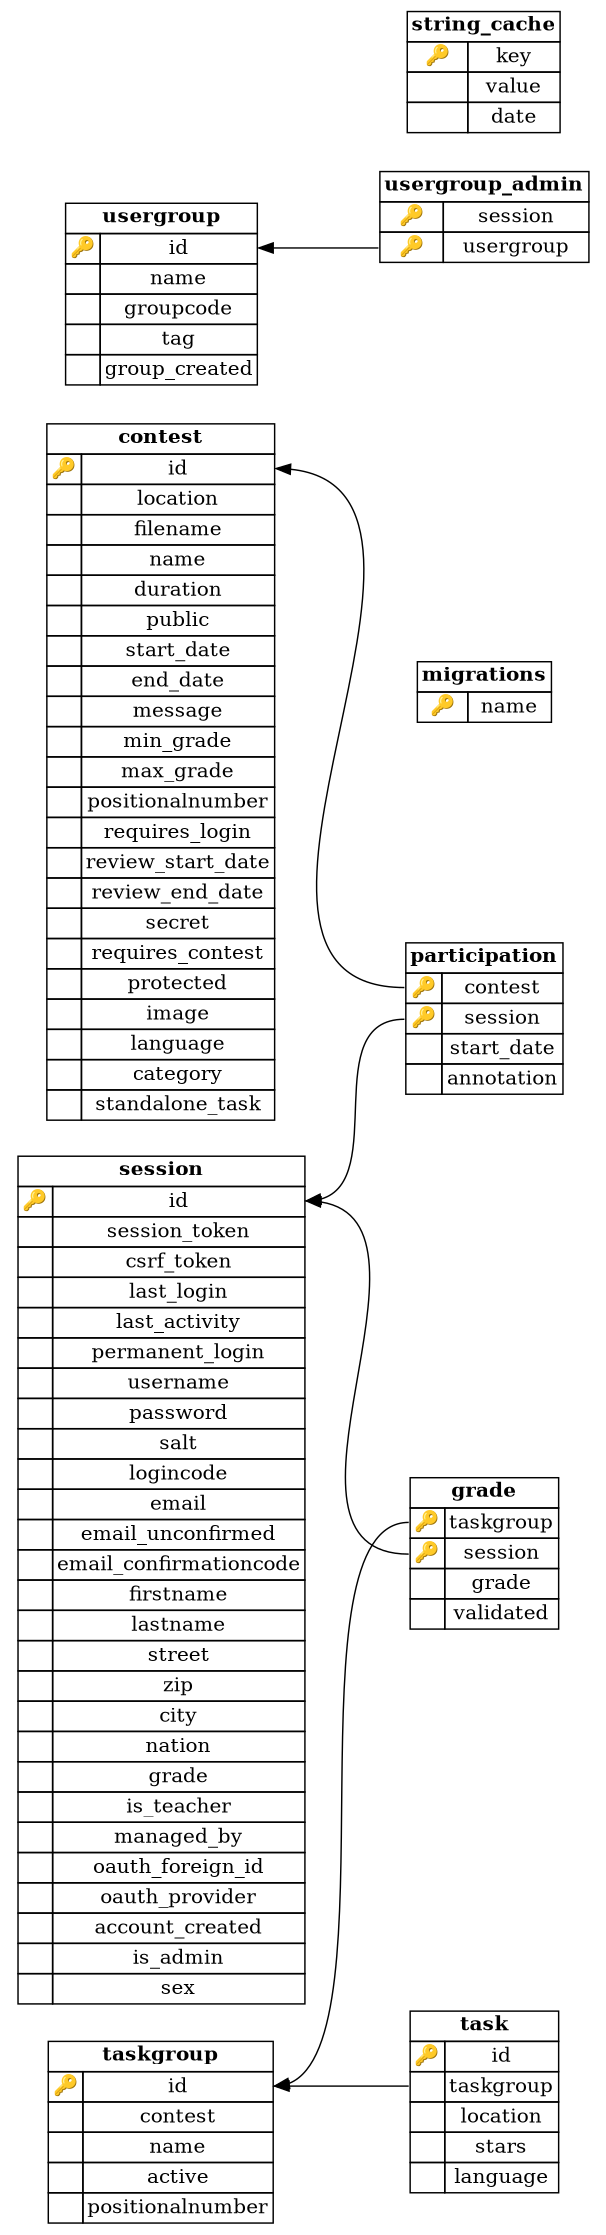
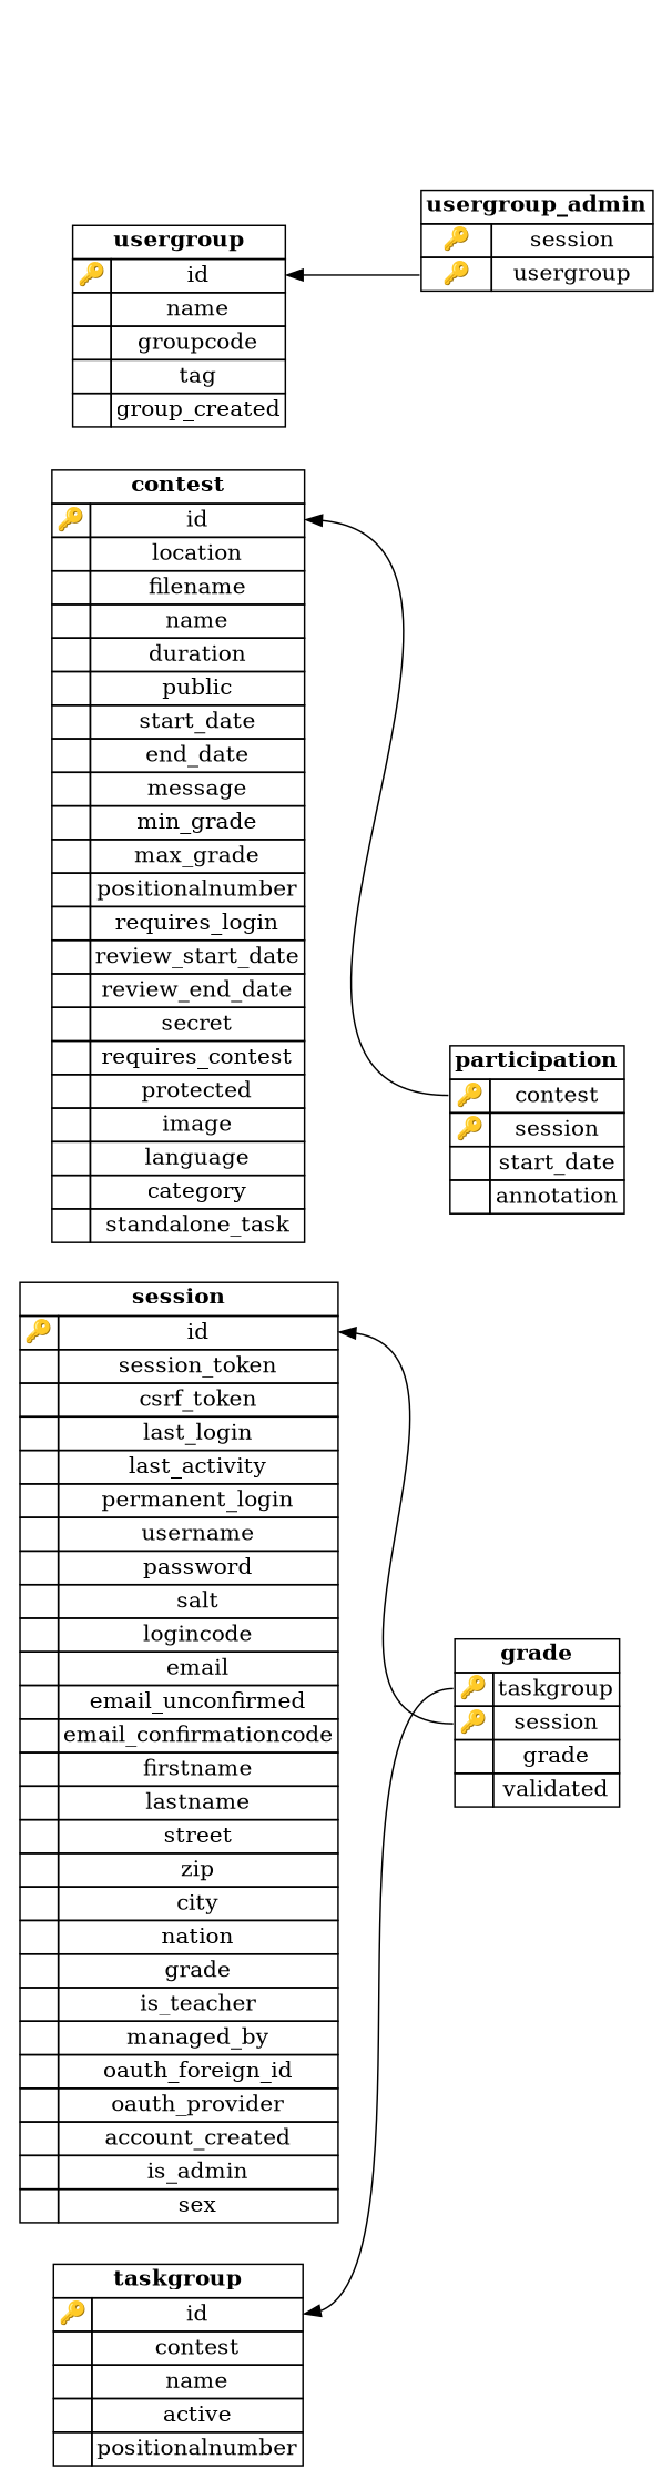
  digraph {
    rankdir=RL
    node [shape=none]
    edge [headport="id_from:e" tailport="session_to:w"]
    n1 [label=<             <TABLE BORDER="0" CELLSPACING="0" CELLBORDER="1">                 <TR>                     <TD COLSPAN="2"><B>contest</B></TD>                 </TR>                              <TR>                     <TD PORT="id_to">🔑</TD>                     <TD PORT="id_from">id</TD>                 </TR>                               <TR>                     <TD PORT="location_to">&nbsp;</TD>                     <TD PORT="location_from">location</TD>                 </TR>                               <TR>                     <TD PORT="filename_to">&nbsp;</TD>                     <TD PORT="filename_from">filename</TD>                 </TR>                               <TR>                     <TD PORT="name_to">&nbsp;</TD>                     <TD PORT="name_from">name</TD>                 </TR>                               <TR>                     <TD PORT="duration_to">&nbsp;</TD>                     <TD PORT="duration_from">duration</TD>                 </TR>                               <TR>                     <TD PORT="public_to">&nbsp;</TD>                     <TD PORT="public_from">public</TD>                 </TR>                               <TR>                     <TD PORT="start_date_to">&nbsp;</TD>                     <TD PORT="start_date_from">start_date</TD>                 </TR>                               <TR>                     <TD PORT="end_date_to">&nbsp;</TD>                     <TD PORT="end_date_from">end_date</TD>                 </TR>                               <TR>                     <TD PORT="message_to">&nbsp;</TD>                     <TD PORT="message_from">message</TD>                 </TR>                               <TR>                     <TD PORT="min_grade_to">&nbsp;</TD>                     <TD PORT="min_grade_from">min_grade</TD>                 </TR>                               <TR>                     <TD PORT="max_grade_to">&nbsp;</TD>                     <TD PORT="max_grade_from">max_grade</TD>                 </TR>                               <TR>                     <TD PORT="positionalnumber_to">&nbsp;</TD>                     <TD PORT="positionalnumber_from">positionalnumber</TD>                 </TR>                               <TR>                     <TD PORT="requires_login_to">&nbsp;</TD>                     <TD PORT="requires_login_from">requires_login</TD>                 </TR>                               <TR>                     <TD PORT="review_start_date_to">&nbsp;</TD>                     <TD PORT="review_start_date_from">review_start_date</TD>                 </TR>                               <TR>                     <TD PORT="review_end_date_to">&nbsp;</TD>                     <TD PORT="review_end_date_from">review_end_date</TD>                 </TR>                               <TR>                     <TD PORT="secret_to">&nbsp;</TD>                     <TD PORT="secret_from">secret</TD>                 </TR>                               <TR>                     <TD PORT="requires_contest_to">&nbsp;</TD>                     <TD PORT="requires_contest_from">requires_contest</TD>                 </TR>                               <TR>                     <TD PORT="protected_to">&nbsp;</TD>                     <TD PORT="protected_from">protected</TD>                 </TR>                               <TR>                     <TD PORT="image_to">&nbsp;</TD>                     <TD PORT="image_from">image</TD>                 </TR>                               <TR>                     <TD PORT="language_to">&nbsp;</TD>                     <TD PORT="language_from">language</TD>                 </TR>                               <TR>                     <TD PORT="category_to">&nbsp;</TD>                     <TD PORT="category_from">category</TD>                 </TR>                               <TR>                     <TD PORT="standalone_task_to">&nbsp;</TD>                     <TD PORT="standalone_task_from">standalone_task</TD>                 </TR>                          </TABLE>         >]
    n2 [label=<             <TABLE BORDER="0" CELLSPACING="0" CELLBORDER="1">                 <TR>                     <TD COLSPAN="2"><B>grade</B></TD>                 </TR>                              <TR>                     <TD PORT="taskgroup_to">🔑</TD>                     <TD PORT="taskgroup_from">taskgroup</TD>                 </TR>                               <TR>                     <TD PORT="session_to">🔑</TD>                     <TD PORT="session_from">session</TD>                 </TR>                               <TR>                     <TD PORT="grade_to">&nbsp;</TD>                     <TD PORT="grade_from">grade</TD>                 </TR>                               <TR>                     <TD PORT="validated_to">&nbsp;</TD>                     <TD PORT="validated_from">validated</TD>                 </TR>                          </TABLE>         >]
    n3 [label=<             <TABLE BORDER="0" CELLSPACING="0" CELLBORDER="1">                 <TR>                     <TD COLSPAN="2"><B>session</B></TD>                 </TR>                              <TR>                     <TD PORT="id_to">🔑</TD>                     <TD PORT="id_from">id</TD>                 </TR>                               <TR>                     <TD PORT="session_token_to">&nbsp;</TD>                     <TD PORT="session_token_from">session_token</TD>                 </TR>                               <TR>                     <TD PORT="csrf_token_to">&nbsp;</TD>                     <TD PORT="csrf_token_from">csrf_token</TD>                 </TR>                               <TR>                     <TD PORT="last_login_to">&nbsp;</TD>                     <TD PORT="last_login_from">last_login</TD>                 </TR>                               <TR>                     <TD PORT="last_activity_to">&nbsp;</TD>                     <TD PORT="last_activity_from">last_activity</TD>                 </TR>                               <TR>                     <TD PORT="permanent_login_to">&nbsp;</TD>                     <TD PORT="permanent_login_from">permanent_login</TD>                 </TR>                               <TR>                     <TD PORT="username_to">&nbsp;</TD>                     <TD PORT="username_from">username</TD>                 </TR>                               <TR>                     <TD PORT="password_to">&nbsp;</TD>                     <TD PORT="password_from">password</TD>                 </TR>                               <TR>                     <TD PORT="salt_to">&nbsp;</TD>                     <TD PORT="salt_from">salt</TD>                 </TR>                               <TR>                     <TD PORT="logincode_to">&nbsp;</TD>                     <TD PORT="logincode_from">logincode</TD>                 </TR>                               <TR>                     <TD PORT="email_to">&nbsp;</TD>                     <TD PORT="email_from">email</TD>                 </TR>                               <TR>                     <TD PORT="email_unconfirmed_to">&nbsp;</TD>                     <TD PORT="email_unconfirmed_from">email_unconfirmed</TD>                 </TR>                               <TR>                     <TD PORT="email_confirmationcode_to">&nbsp;</TD>                     <TD PORT="email_confirmationcode_from">email_confirmationcode</TD>                 </TR>                               <TR>                     <TD PORT="firstname_to">&nbsp;</TD>                     <TD PORT="firstname_from">firstname</TD>                 </TR>                               <TR>                     <TD PORT="lastname_to">&nbsp;</TD>                     <TD PORT="lastname_from">lastname</TD>                 </TR>                               <TR>                     <TD PORT="street_to">&nbsp;</TD>                     <TD PORT="street_from">street</TD>                 </TR>                               <TR>                     <TD PORT="zip_to">&nbsp;</TD>                     <TD PORT="zip_from">zip</TD>                 </TR>                               <TR>                     <TD PORT="city_to">&nbsp;</TD>                     <TD PORT="city_from">city</TD>                 </TR>                               <TR>                     <TD PORT="nation_to">&nbsp;</TD>                     <TD PORT="nation_from">nation</TD>                 </TR>                               <TR>                     <TD PORT="grade_to">&nbsp;</TD>                     <TD PORT="grade_from">grade</TD>                 </TR>                               <TR>                     <TD PORT="is_teacher_to">&nbsp;</TD>                     <TD PORT="is_teacher_from">is_teacher</TD>                 </TR>                               <TR>                     <TD PORT="managed_by_to">&nbsp;</TD>                     <TD PORT="managed_by_from">managed_by</TD>                 </TR>                               <TR>                     <TD PORT="oauth_foreign_id_to">&nbsp;</TD>                     <TD PORT="oauth_foreign_id_from">oauth_foreign_id</TD>                 </TR>                               <TR>                     <TD PORT="oauth_provider_to">&nbsp;</TD>                     <TD PORT="oauth_provider_from">oauth_provider</TD>                 </TR>                               <TR>                     <TD PORT="account_created_to">&nbsp;</TD>                     <TD PORT="account_created_from">account_created</TD>                 </TR>                               <TR>                     <TD PORT="is_admin_to">&nbsp;</TD>                     <TD PORT="is_admin_from">is_admin</TD>                 </TR>                               <TR>                     <TD PORT="sex_to">&nbsp;</TD>                     <TD PORT="sex_from">sex</TD>                 </TR>                          </TABLE>         >]
    n4 [label=<             <TABLE BORDER="0" CELLSPACING="0" CELLBORDER="1">                 <TR>                     <TD COLSPAN="2"><B>taskgroup</B></TD>                 </TR>                              <TR>                     <TD PORT="id_to">🔑</TD>                     <TD PORT="id_from">id</TD>                 </TR>                               <TR>                     <TD PORT="contest_to">&nbsp;</TD>                     <TD PORT="contest_from">contest</TD>                 </TR>                               <TR>                     <TD PORT="name_to">&nbsp;</TD>                     <TD PORT="name_from">name</TD>                 </TR>                               <TR>                     <TD PORT="active_to">&nbsp;</TD>                     <TD PORT="active_from">active</TD>                 </TR>                               <TR>                     <TD PORT="positionalnumber_to">&nbsp;</TD>                     <TD PORT="positionalnumber_from">positionalnumber</TD>                 </TR>                          </TABLE>         >]
-   n5 [label=<             <TABLE BORDER="0" CELLSPACING="0" CELLBORDER="1">                 <TR>                     <TD COLSPAN="2"><B>migrations</B></TD>                 </TR>                              <TR>                     <TD PORT="name_to">🔑</TD>                     <TD PORT="name_from">name</TD>                 </TR>                          </TABLE>         >]
    n6 [label=<             <TABLE BORDER="0" CELLSPACING="0" CELLBORDER="1">                 <TR>                     <TD COLSPAN="2"><B>participation</B></TD>                 </TR>                              <TR>                     <TD PORT="contest_to">🔑</TD>                     <TD PORT="contest_from">contest</TD>                 </TR>                               <TR>                     <TD PORT="session_to">🔑</TD>                     <TD PORT="session_from">session</TD>                 </TR>                               <TR>                     <TD PORT="start_date_to">&nbsp;</TD>                     <TD PORT="start_date_from">start_date</TD>                 </TR>                               <TR>                     <TD PORT="annotation_to">&nbsp;</TD>                     <TD PORT="annotation_from">annotation</TD>                 </TR>                          </TABLE>         >]
    n7 [label=<             <TABLE BORDER="0" CELLSPACING="0" CELLBORDER="1">                 <TR>                     <TD COLSPAN="2"><B>usergroup</B></TD>                 </TR>                              <TR>                     <TD PORT="id_to">🔑</TD>                     <TD PORT="id_from">id</TD>                 </TR>                               <TR>                     <TD PORT="name_to">&nbsp;</TD>                     <TD PORT="name_from">name</TD>                 </TR>                               <TR>                     <TD PORT="groupcode_to">&nbsp;</TD>                     <TD PORT="groupcode_from">groupcode</TD>                 </TR>                               <TR>                     <TD PORT="tag_to">&nbsp;</TD>                     <TD PORT="tag_from">tag</TD>                 </TR>                               <TR>                     <TD PORT="group_created_to">&nbsp;</TD>                     <TD PORT="group_created_from">group_created</TD>                 </TR>                          </TABLE>         >]
-   n8 [label=<             <TABLE BORDER="0" CELLSPACING="0" CELLBORDER="1">                 <TR>                     <TD COLSPAN="2"><B>string_cache</B></TD>                 </TR>                              <TR>                     <TD PORT="key_to">🔑</TD>                     <TD PORT="key_from">key</TD>                 </TR>                               <TR>                     <TD PORT="value_to">&nbsp;</TD>                     <TD PORT="value_from">value</TD>                 </TR>                               <TR>                     <TD PORT="date_to">&nbsp;</TD>                     <TD PORT="date_from">date</TD>                 </TR>                          </TABLE>         >]
-   n9 [label=<             <TABLE BORDER="0" CELLSPACING="0" CELLBORDER="1">                 <TR>                     <TD COLSPAN="2"><B>task</B></TD>                 </TR>                              <TR>                     <TD PORT="id_to">🔑</TD>                     <TD PORT="id_from">id</TD>                 </TR>                               <TR>                     <TD PORT="taskgroup_to">&nbsp;</TD>                     <TD PORT="taskgroup_from">taskgroup</TD>                 </TR>                               <TR>                     <TD PORT="location_to">&nbsp;</TD>                     <TD PORT="location_from">location</TD>                 </TR>                               <TR>                     <TD PORT="stars_to">&nbsp;</TD>                     <TD PORT="stars_from">stars</TD>                 </TR>                               <TR>                     <TD PORT="language_to">&nbsp;</TD>                     <TD PORT="language_from">language</TD>                 </TR>                          </TABLE>         >]
    n10 [label=<             <TABLE BORDER="0" CELLSPACING="0" CELLBORDER="1">                 <TR>                     <TD COLSPAN="2"><B>usergroup_admin</B></TD>                 </TR>                                           <TR>                     <TD PORT="session_to">🔑</TD>                     <TD PORT="session_from">session</TD>                 </TR>                              <TR>                     <TD PORT="usergroup_to">🔑</TD>                     <TD PORT="usergroup_from">usergroup</TD>                 </TR>              </TABLE>         >]
    n2 -> n3
    n2 -> n4 [tailport="taskgroup_to:w"]
    n6 -> n1 [tailport="contest_to:w"]
-   n6 -> n3
-   n9 -> n4 [tailport="taskgroup_to:w"]
    n10 -> n7 [tailport="usergroup_to:w"]
  }
